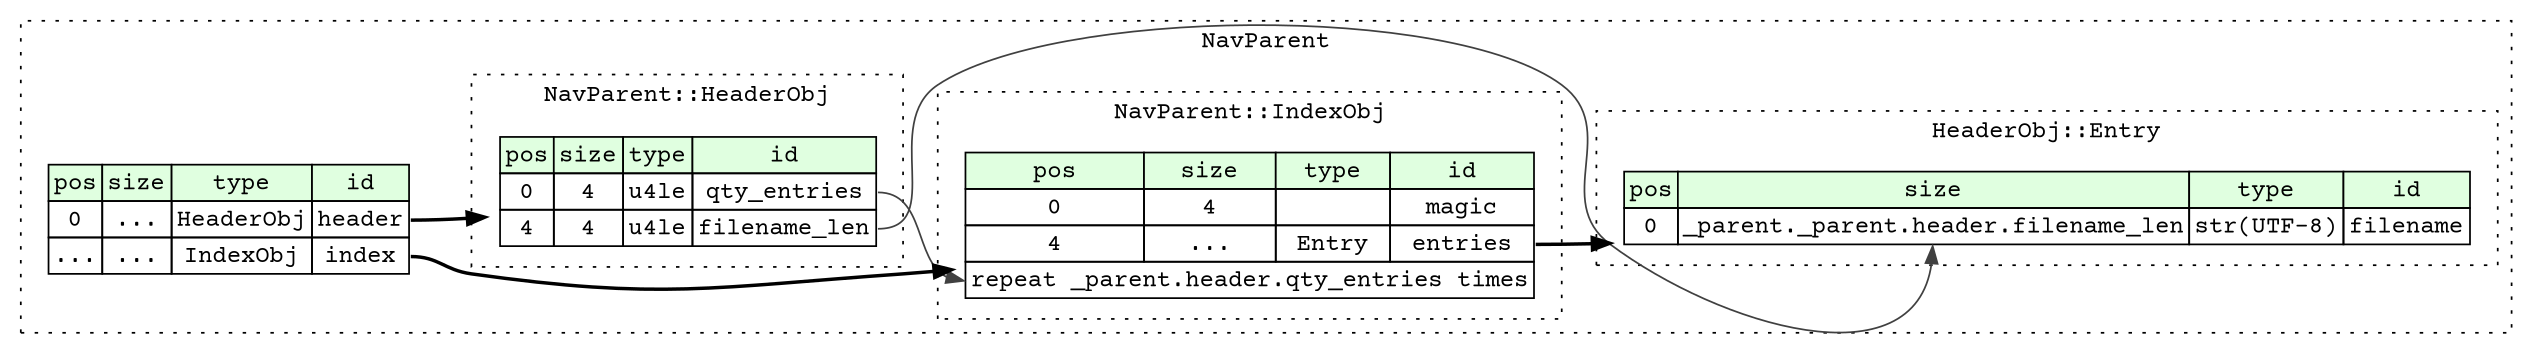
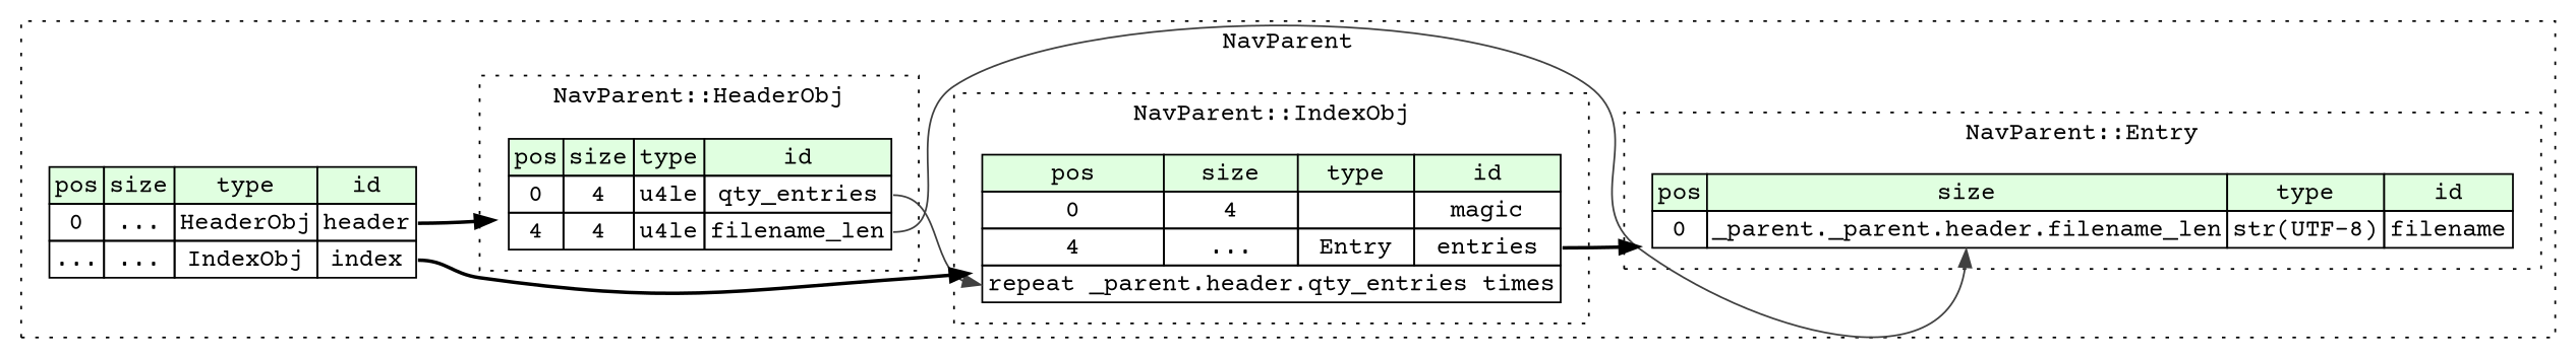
  digraph {
    rankdir=LR
    fontname="Courier Prime"
    node [shape=plaintext fontname="Courier Prime"]
    edge [fontname="Courier Prime" style=bold]
    n1 [label=<<TABLE BORDER="0" CELLBORDER="1" CELLSPACING="0"> 				<TR><TD BGCOLOR="#E0FFE0">pos</TD><TD BGCOLOR="#E0FFE0">size</TD><TD BGCOLOR="#E0FFE0">type</TD><TD BGCOLOR="#E0FFE0">id</TD></TR> 				<TR><TD PORT="qty_entries_pos">0</TD><TD PORT="qty_entries_size">4</TD><TD>u4le</TD><TD PORT="qty_entries_type">qty_entries</TD></TR> 				<TR><TD PORT="filename_len_pos">4</TD><TD PORT="filename_len_size">4</TD><TD>u4le</TD><TD PORT="filename_len_type">filename_len</TD></TR> 			</TABLE>>]
    n2 [label=<<TABLE BORDER="0" CELLBORDER="1" CELLSPACING="0"> 				<TR><TD BGCOLOR="#E0FFE0">pos</TD><TD BGCOLOR="#E0FFE0">size</TD><TD BGCOLOR="#E0FFE0">type</TD><TD BGCOLOR="#E0FFE0">id</TD></TR> 				<TR><TD PORT="magic_pos">0</TD><TD PORT="magic_size">4</TD><TD></TD><TD PORT="magic_type">magic</TD></TR> 				<TR><TD PORT="entries_pos">4</TD><TD PORT="entries_size">...</TD><TD>Entry</TD><TD PORT="entries_type">entries</TD></TR> 				<TR><TD COLSPAN="4" PORT="entries__repeat">repeat _parent.header.qty_entries times</TD></TR> 			</TABLE>>]
    n3 [label=<<TABLE BORDER="0" CELLBORDER="1" CELLSPACING="0"> 				<TR><TD BGCOLOR="#E0FFE0">pos</TD><TD BGCOLOR="#E0FFE0">size</TD><TD BGCOLOR="#E0FFE0">type</TD><TD BGCOLOR="#E0FFE0">id</TD></TR> 				<TR><TD PORT="filename_pos">0</TD><TD PORT="filename_size">_parent._parent.header.filename_len</TD><TD>str(UTF-8)</TD><TD PORT="filename_type">filename</TD></TR> 			</TABLE>>]
    n4 [label=<<TABLE BORDER="0" CELLBORDER="1" CELLSPACING="0"> 			<TR><TD BGCOLOR="#E0FFE0">pos</TD><TD BGCOLOR="#E0FFE0">size</TD><TD BGCOLOR="#E0FFE0">type</TD><TD BGCOLOR="#E0FFE0">id</TD></TR> 			<TR><TD PORT="header_pos">0</TD><TD PORT="header_size">...</TD><TD>HeaderObj</TD><TD PORT="header_type">header</TD></TR> 			<TR><TD PORT="index_pos">...</TD><TD PORT="index_size">...</TD><TD>IndexObj</TD><TD PORT="index_type">index</TD></TR> 		</TABLE>>]
    subgraph cluster_1 {
      label=NavParent
      style=dotted
      n4
      subgraph cluster_2 {
        label="NavParent::HeaderObj"
        style=dotted
        n1
      }
      subgraph cluster_3 {
        label="NavParent::IndexObj"
        style=dotted
        n2
      }
      subgraph cluster_4 {
-       label="HeaderObj::Entry"
+       label="NavParent::Entry"
        style=dotted
        n3
      }
    }
    n1 -> n2 [color="#404040" headport=entries__repeat tailport=qty_entries_type style=""]
    n1 -> n3 [color="#404040" headport=filename_size tailport=filename_len_type style=""]
    n2 -> n3 [tailport=entries_type]
    n4 -> n1 [tailport=header_type]
    n4 -> n2 [tailport=index_type]
  }
